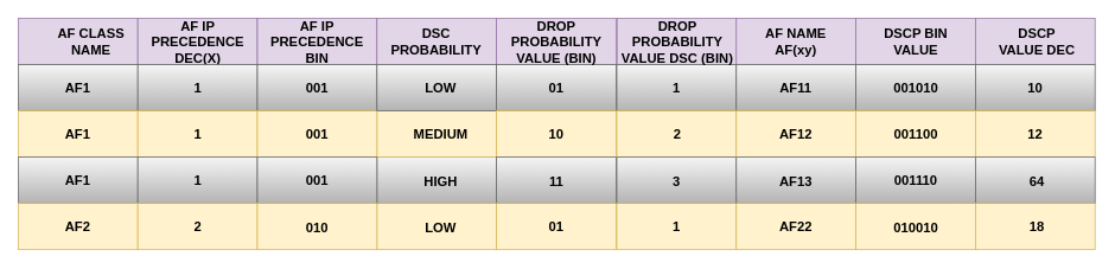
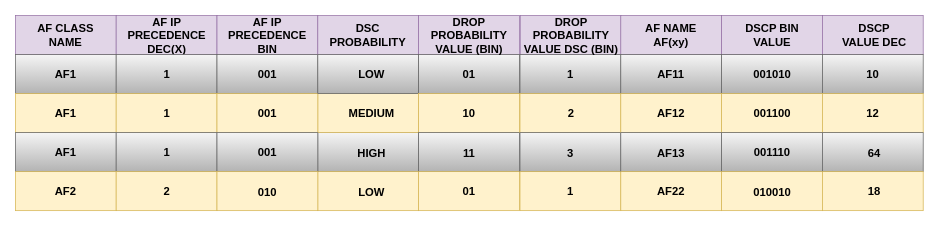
  <mxCell id="0" />
  <mxCell id="1" parent="0" />
  <mxCell id="2" value="" style="rounded=0;whiteSpace=wrap;html=1;fillColor=#f5f5f5;strokeColor=#666666;gradientColor=#b3b3b3;fontColor=#000000;" vertex="1" parent="1"><mxGeometry x="423.13" y="176" width="134.37" height="52" as="geometry" /></mxCell>
  <mxCell id="3" value="" style="rounded=0;whiteSpace=wrap;html=1;fillColor=#fff2cc;strokeColor=#d6b656;" vertex="1" parent="1"><mxGeometry x="423.13" y="124" width="134.37" height="52" as="geometry" /></mxCell>
  <mxCell id="4" value="" style="rounded=0;whiteSpace=wrap;html=1;fillColor=#fff2cc;strokeColor=#d6b656;" vertex="1" parent="1"><mxGeometry x="423.13" y="228" width="134.37" height="52" as="geometry" /></mxCell>
  <mxCell id="5" value="" style="rounded=0;whiteSpace=wrap;html=1;fillColor=#e1d5e7;strokeColor=#9673a6;" parent="1" vertex="1"><mxGeometry x="20.01" y="20" width="134.37" height="52" as="geometry" /></mxCell>
- <mxCell id="6" value="AF CLASS NAME" style="text;html=1;strokeColor=none;fillColor=none;align=center;verticalAlign=middle;whiteSpace=wrap;rounded=0;fontSize=15;fontStyle=1;fontColor=#000000;" parent="1" vertex="1"><mxGeometry x="57.2" y="31" width="90" height="30" as="geometry" /></mxCell>
+ <mxCell id="6" value="AF CLASS NAME" style="text;html=1;strokeColor=none;fillColor=none;align=center;verticalAlign=middle;whiteSpace=wrap;rounded=0;fontSize=15;fontStyle=1;fontColor=#000000;" parent="1" vertex="1"><mxGeometry x="42.2" y="31" width="90" height="30" as="geometry" /></mxCell>
  <mxCell id="7" value="" style="rounded=0;whiteSpace=wrap;html=1;fillColor=#e1d5e7;strokeColor=#9673a6;" parent="1" vertex="1"><mxGeometry x="154.38" y="20" width="134.37" height="52" as="geometry" /></mxCell>
  <mxCell id="8" value="AF IP PRECEDENCE DEC(X)" style="text;html=1;strokeColor=none;fillColor=none;align=center;verticalAlign=middle;whiteSpace=wrap;rounded=0;fontSize=15;fontStyle=1;fontColor=#000000;" parent="1" vertex="1"><mxGeometry x="176.56" y="31" width="90" height="30" as="geometry" /></mxCell>
  <mxCell id="9" value="" style="rounded=0;whiteSpace=wrap;html=1;fillColor=#e1d5e7;strokeColor=#9673a6;" parent="1" vertex="1"><mxGeometry x="288.75" y="20" width="134.37" height="52" as="geometry" /></mxCell>
  <mxCell id="10" value="" style="rounded=0;whiteSpace=wrap;html=1;fillColor=#f5f5f5;strokeColor=#666666;gradientColor=#b3b3b3;fontColor=#000000;" parent="1" vertex="1"><mxGeometry x="20.01" y="72" width="134.37" height="52" as="geometry" /></mxCell>
  <mxCell id="11" value="" style="rounded=0;whiteSpace=wrap;html=1;fillColor=#f5f5f5;strokeColor=#666666;gradientColor=#b3b3b3;fontColor=#000000;" parent="1" vertex="1"><mxGeometry x="154.38" y="72" width="134.37" height="52" as="geometry" /></mxCell>
  <mxCell id="12" value="" style="rounded=0;whiteSpace=wrap;html=1;fillColor=#f5f5f5;strokeColor=#666666;gradientColor=#b3b3b3;fontColor=#000000;" parent="1" vertex="1"><mxGeometry x="288.75" y="72" width="134.37" height="52" as="geometry" /></mxCell>
  <mxCell id="13" value="" style="rounded=0;whiteSpace=wrap;html=1;fillColor=#fff2cc;strokeColor=#d6b656;" parent="1" vertex="1"><mxGeometry x="20.01" y="124" width="134.37" height="52" as="geometry" /></mxCell>
  <mxCell id="14" value="" style="rounded=0;whiteSpace=wrap;html=1;fillColor=#fff2cc;strokeColor=#d6b656;" parent="1" vertex="1"><mxGeometry x="154.38" y="124" width="134.37" height="52" as="geometry" /></mxCell>
  <mxCell id="15" value="" style="rounded=0;whiteSpace=wrap;html=1;fillColor=#fff2cc;strokeColor=#d6b656;" parent="1" vertex="1"><mxGeometry x="288.75" y="124" width="134.37" height="52" as="geometry" /></mxCell>
  <mxCell id="16" value="" style="rounded=0;whiteSpace=wrap;html=1;fillColor=#f5f5f5;strokeColor=#666666;gradientColor=#b3b3b3;fontColor=#000000;" parent="1" vertex="1"><mxGeometry x="20.01" y="176" width="134.37" height="52" as="geometry" /></mxCell>
  <mxCell id="17" value="" style="rounded=0;whiteSpace=wrap;html=1;fillColor=#f5f5f5;strokeColor=#666666;gradientColor=#b3b3b3;fontColor=#000000;" parent="1" vertex="1"><mxGeometry x="154.38" y="176" width="134.37" height="52" as="geometry" /></mxCell>
  <mxCell id="18" value="" style="rounded=0;whiteSpace=wrap;html=1;fillColor=#f5f5f5;strokeColor=#666666;gradientColor=#b3b3b3;fontColor=#000000;" parent="1" vertex="1"><mxGeometry x="288.75" y="176" width="134.37" height="52" as="geometry" /></mxCell>
  <mxCell id="19" value="" style="rounded=0;whiteSpace=wrap;html=1;fillColor=#fff2cc;strokeColor=#d6b656;" parent="1" vertex="1"><mxGeometry x="20.01" y="228" width="134.37" height="52" as="geometry" /></mxCell>
  <mxCell id="20" value="" style="rounded=0;whiteSpace=wrap;html=1;fillColor=#fff2cc;strokeColor=#d6b656;" parent="1" vertex="1"><mxGeometry x="154.38" y="228" width="134.37" height="52" as="geometry" /></mxCell>
  <mxCell id="21" value="" style="rounded=0;whiteSpace=wrap;html=1;fillColor=#fff2cc;strokeColor=#d6b656;" parent="1" vertex="1"><mxGeometry x="288.75" y="228" width="134.37" height="52" as="geometry" /></mxCell>
  <mxCell id="22" value="1" style="text;html=1;strokeColor=none;fillColor=none;align=center;verticalAlign=middle;whiteSpace=wrap;rounded=0;fontSize=15;fontStyle=1;fontColor=#000000;" parent="1" vertex="1"><mxGeometry x="176.56" y="83" width="90" height="30" as="geometry" /></mxCell>
  <mxCell id="23" value="AF1" style="text;html=1;strokeColor=none;fillColor=none;align=center;verticalAlign=middle;whiteSpace=wrap;rounded=0;fontSize=15;fontStyle=1;fontColor=#000000;" parent="1" vertex="1"><mxGeometry x="42.2" y="135" width="90" height="30" as="geometry" /></mxCell>
  <mxCell id="24" value="AF2" style="text;html=1;strokeColor=none;fillColor=none;align=center;verticalAlign=middle;whiteSpace=wrap;rounded=0;fontSize=15;fontStyle=1;fontColor=#000000;" parent="1" vertex="1"><mxGeometry x="42.2" y="239" width="90" height="30" as="geometry" /></mxCell>
  <mxCell id="25" value="001" style="text;html=1;strokeColor=none;fillColor=none;align=center;verticalAlign=middle;whiteSpace=wrap;rounded=0;fontSize=15;fontStyle=1;fontColor=#000000;" parent="1" vertex="1"><mxGeometry x="310.93" y="135" width="90" height="30" as="geometry" /></mxCell>
  <mxCell id="26" value="001" style="text;html=1;strokeColor=none;fillColor=none;align=center;verticalAlign=middle;whiteSpace=wrap;rounded=0;fontSize=15;fontStyle=1;fontColor=#000000;" parent="1" vertex="1"><mxGeometry x="310.93" y="187" width="90" height="30" as="geometry" /></mxCell>
  <mxCell id="27" value="1" style="text;html=1;strokeColor=none;fillColor=none;align=center;verticalAlign=middle;whiteSpace=wrap;rounded=0;fontSize=15;fontStyle=1;fontColor=#000000;" parent="1" vertex="1"><mxGeometry x="176.57" y="135" width="90" height="30" as="geometry" /></mxCell>
  <mxCell id="28" value="2" style="text;html=1;strokeColor=none;fillColor=none;align=center;verticalAlign=middle;whiteSpace=wrap;rounded=0;fontSize=15;fontStyle=1;fontColor=#000000;" parent="1" vertex="1"><mxGeometry x="176.56" y="239" width="90" height="30" as="geometry" /></mxCell>
  <mxCell id="29" value="" style="rounded=0;whiteSpace=wrap;html=1;fillColor=#e1d5e7;strokeColor=#9673a6;" vertex="1" parent="1"><mxGeometry x="423.12" y="20" width="134.37" height="52" as="geometry" /></mxCell>
  <mxCell id="30" value="" style="rounded=0;whiteSpace=wrap;html=1;fillColor=#e1d5e7;strokeColor=#9673a6;" vertex="1" parent="1"><mxGeometry x="557.49" y="20" width="134.37" height="52" as="geometry" /></mxCell>
  <mxCell id="31" value="" style="rounded=0;whiteSpace=wrap;html=1;fillColor=#e1d5e7;strokeColor=#9673a6;" vertex="1" parent="1"><mxGeometry x="693" y="20" width="134.37" height="52" as="geometry" /></mxCell>
  <mxCell id="32" value="" style="rounded=0;whiteSpace=wrap;html=1;fillColor=#e1d5e7;strokeColor=#9673a6;" vertex="1" parent="1"><mxGeometry x="827" y="20" width="134.37" height="52" as="geometry" /></mxCell>
  <mxCell id="33" value="" style="rounded=0;whiteSpace=wrap;html=1;fillColor=#e1d5e7;strokeColor=#9673a6;" vertex="1" parent="1"><mxGeometry x="961.37" y="20" width="134.37" height="52" as="geometry" /></mxCell>
  <mxCell id="34" value="" style="rounded=0;whiteSpace=wrap;html=1;fillColor=#e1d5e7;strokeColor=#9673a6;" vertex="1" parent="1"><mxGeometry x="1095.74" y="20" width="134.37" height="52" as="geometry" /></mxCell>
  <mxCell id="35" value="" style="rounded=0;whiteSpace=wrap;html=1;fillColor=#f5f5f5;strokeColor=#666666;gradientColor=#b3b3b3;fontColor=#000000;" vertex="1" parent="1"><mxGeometry x="423.13" y="72" width="134.37" height="52" as="geometry" /></mxCell>
  <mxCell id="36" value="" style="rounded=0;whiteSpace=wrap;html=1;fillColor=#f5f5f5;strokeColor=#666666;gradientColor=#b3b3b3;fontColor=#000000;" vertex="1" parent="1"><mxGeometry x="557.49" y="72" width="134.37" height="52" as="geometry" /></mxCell>
  <mxCell id="37" value="" style="rounded=0;whiteSpace=wrap;html=1;fillColor=#fff2cc;strokeColor=#d6b656;" vertex="1" parent="1"><mxGeometry x="557.49" y="124" width="134.37" height="52" as="geometry" /></mxCell>
  <mxCell id="38" value="" style="rounded=0;whiteSpace=wrap;html=1;fillColor=#f5f5f5;strokeColor=#666666;gradientColor=#b3b3b3;fontColor=#000000;" vertex="1" parent="1"><mxGeometry x="557.49" y="176" width="134.37" height="52" as="geometry" /></mxCell>
  <mxCell id="39" value="" style="rounded=0;whiteSpace=wrap;html=1;fillColor=#fff2cc;strokeColor=#d6b656;" vertex="1" parent="1"><mxGeometry x="557.49" y="228" width="134.37" height="52" as="geometry" /></mxCell>
  <mxCell id="40" value="" style="rounded=0;whiteSpace=wrap;html=1;fillColor=#f5f5f5;strokeColor=#666666;gradientColor=#b3b3b3;fontColor=#000000;" vertex="1" parent="1"><mxGeometry x="692.64" y="72" width="134.37" height="52" as="geometry" /></mxCell>
  <mxCell id="41" value="" style="rounded=0;whiteSpace=wrap;html=1;fillColor=#fff2cc;strokeColor=#d6b656;" vertex="1" parent="1"><mxGeometry x="692.64" y="124" width="134.37" height="52" as="geometry" /></mxCell>
  <mxCell id="42" value="" style="rounded=0;whiteSpace=wrap;html=1;fillColor=#f5f5f5;strokeColor=#666666;gradientColor=#b3b3b3;fontColor=#000000;" vertex="1" parent="1"><mxGeometry x="692.64" y="176" width="134.37" height="52" as="geometry" /></mxCell>
  <mxCell id="43" value="" style="rounded=0;whiteSpace=wrap;html=1;fillColor=#fff2cc;strokeColor=#d6b656;" vertex="1" parent="1"><mxGeometry x="692.64" y="228" width="134.37" height="52" as="geometry" /></mxCell>
  <mxCell id="44" value="" style="rounded=0;whiteSpace=wrap;html=1;fillColor=#f5f5f5;strokeColor=#666666;gradientColor=#b3b3b3;fontColor=#000000;" vertex="1" parent="1"><mxGeometry x="827" y="72" width="134.37" height="52" as="geometry" /></mxCell>
  <mxCell id="45" value="" style="rounded=0;whiteSpace=wrap;html=1;fillColor=#fff2cc;strokeColor=#d6b656;" vertex="1" parent="1"><mxGeometry x="827" y="124" width="134.37" height="52" as="geometry" /></mxCell>
  <mxCell id="46" value="" style="rounded=0;whiteSpace=wrap;html=1;fillColor=#f5f5f5;strokeColor=#666666;gradientColor=#b3b3b3;fontColor=#000000;" vertex="1" parent="1"><mxGeometry x="827" y="176" width="134.37" height="52" as="geometry" /></mxCell>
  <mxCell id="47" value="" style="rounded=0;whiteSpace=wrap;html=1;fillColor=#fff2cc;strokeColor=#d6b656;" vertex="1" parent="1"><mxGeometry x="827" y="228" width="134.37" height="52" as="geometry" /></mxCell>
  <mxCell id="48" value="" style="rounded=0;whiteSpace=wrap;html=1;fillColor=#f5f5f5;strokeColor=#666666;gradientColor=#b3b3b3;fontColor=#000000;" vertex="1" parent="1"><mxGeometry x="961.37" y="72" width="134.37" height="52" as="geometry" /></mxCell>
  <mxCell id="49" value="" style="rounded=0;whiteSpace=wrap;html=1;fillColor=#fff2cc;strokeColor=#d6b656;" vertex="1" parent="1"><mxGeometry x="961.37" y="124" width="134.37" height="52" as="geometry" /></mxCell>
  <mxCell id="50" value="" style="rounded=0;whiteSpace=wrap;html=1;fillColor=#f5f5f5;strokeColor=#666666;gradientColor=#b3b3b3;fontColor=#000000;" vertex="1" parent="1"><mxGeometry x="961.37" y="176" width="134.37" height="52" as="geometry" /></mxCell>
  <mxCell id="51" value="" style="rounded=0;whiteSpace=wrap;html=1;fillColor=#fff2cc;strokeColor=#d6b656;" vertex="1" parent="1"><mxGeometry x="961.37" y="228" width="134.37" height="52" as="geometry" /></mxCell>
  <mxCell id="52" value="" style="rounded=0;whiteSpace=wrap;html=1;fillColor=#f5f5f5;strokeColor=#666666;gradientColor=#b3b3b3;fontColor=#000000;" vertex="1" parent="1"><mxGeometry x="1095.73" y="72" width="134.37" height="52" as="geometry" /></mxCell>
  <mxCell id="53" value="" style="rounded=0;whiteSpace=wrap;html=1;fillColor=#fff2cc;strokeColor=#d6b656;" vertex="1" parent="1"><mxGeometry x="1095.73" y="124" width="134.37" height="52" as="geometry" /></mxCell>
  <mxCell id="54" value="" style="rounded=0;whiteSpace=wrap;html=1;fillColor=#f5f5f5;strokeColor=#666666;gradientColor=#b3b3b3;fontColor=#000000;" vertex="1" parent="1"><mxGeometry x="1095.73" y="176" width="134.37" height="52" as="geometry" /></mxCell>
  <mxCell id="55" value="" style="rounded=0;whiteSpace=wrap;html=1;fillColor=#fff2cc;strokeColor=#d6b656;" vertex="1" parent="1"><mxGeometry x="1095.73" y="228" width="134.37" height="52" as="geometry" /></mxCell>
  <mxCell id="56" value="AF IP PRECEDENCE BIN" style="text;html=1;strokeColor=none;fillColor=none;align=center;verticalAlign=middle;whiteSpace=wrap;rounded=0;fontSize=15;fontStyle=1;fontColor=#000000;" vertex="1" parent="1"><mxGeometry x="310.94" y="31" width="90" height="30" as="geometry" /></mxCell>
  <mxCell id="57" value="DSC PROBABILITY" style="text;html=1;strokeColor=none;fillColor=none;align=center;verticalAlign=middle;whiteSpace=wrap;rounded=0;fontSize=15;fontStyle=1;fontColor=#000000;" vertex="1" parent="1"><mxGeometry x="445.3" y="31" width="90" height="30" as="geometry" /></mxCell>
  <mxCell id="58" value="DROP PROBABILITY VALUE (BIN)" style="text;html=1;strokeColor=none;fillColor=none;align=center;verticalAlign=middle;whiteSpace=wrap;rounded=0;fontSize=15;fontStyle=1;fontColor=#000000;" vertex="1" parent="1"><mxGeometry x="579.68" y="31" width="90" height="30" as="geometry" /></mxCell>
  <mxCell id="59" value="DROP PROBABILITY VALUE DSC (BIN)" style="text;html=1;strokeColor=none;fillColor=none;align=center;verticalAlign=middle;whiteSpace=wrap;rounded=0;fontSize=15;fontStyle=1;fontColor=#000000;" vertex="1" parent="1"><mxGeometry x="696.18" y="31" width="130" height="30" as="geometry" /></mxCell>
  <mxCell id="60" value="AF NAME AF(xy)" style="text;html=1;strokeColor=none;fillColor=none;align=center;verticalAlign=middle;whiteSpace=wrap;rounded=0;fontSize=15;fontStyle=1;fontColor=#000000;" vertex="1" parent="1"><mxGeometry x="849.18" y="31" width="90" height="30" as="geometry" /></mxCell>
  <mxCell id="61" value="DSCP BIN VALUE" style="text;html=1;strokeColor=none;fillColor=none;align=center;verticalAlign=middle;whiteSpace=wrap;rounded=0;fontSize=15;fontStyle=1;fontColor=#000000;" vertex="1" parent="1"><mxGeometry x="983.55" y="31" width="90" height="30" as="geometry" /></mxCell>
  <mxCell id="62" value="DSCP VALUE DEC" style="text;html=1;strokeColor=none;fillColor=none;align=center;verticalAlign=middle;whiteSpace=wrap;rounded=0;fontSize=15;fontStyle=1;fontColor=#000000;" vertex="1" parent="1"><mxGeometry x="1120" y="31" width="90" height="30" as="geometry" /></mxCell>
  <mxCell id="63" value="AF1" style="text;html=1;strokeColor=none;fillColor=none;align=center;verticalAlign=middle;whiteSpace=wrap;rounded=0;fontSize=15;fontStyle=1;fontColor=#000000;" vertex="1" parent="1"><mxGeometry x="42.18" y="83" width="90" height="30" as="geometry" /></mxCell>
  <mxCell id="64" value="AF1" style="text;html=1;strokeColor=none;fillColor=none;align=center;verticalAlign=middle;whiteSpace=wrap;rounded=0;fontSize=15;fontStyle=1;fontColor=#000000;" vertex="1" parent="1"><mxGeometry x="42.2" y="187" width="90" height="30" as="geometry" /></mxCell>
  <mxCell id="65" value="001" style="text;html=1;strokeColor=none;fillColor=none;align=center;verticalAlign=middle;whiteSpace=wrap;rounded=0;fontSize=15;fontStyle=1;fontColor=#000000;" vertex="1" parent="1"><mxGeometry x="310.94" y="83" width="90" height="30" as="geometry" /></mxCell>
  <mxCell id="66" value="010" style="text;html=1;strokeColor=none;fillColor=none;align=center;verticalAlign=middle;whiteSpace=wrap;rounded=0;fontSize=15;fontStyle=1;fontColor=#000000;" vertex="1" parent="1"><mxGeometry x="310.94" y="240" width="90" height="30" as="geometry" /></mxCell>
  <mxCell id="67" value="1" style="text;html=1;strokeColor=none;fillColor=none;align=center;verticalAlign=middle;whiteSpace=wrap;rounded=0;fontSize=15;fontStyle=1;fontColor=#000000;" vertex="1" parent="1"><mxGeometry x="176.57" y="187" width="90" height="30" as="geometry" /></mxCell>
  <mxCell id="68" value="LOW" style="text;html=1;strokeColor=none;fillColor=none;align=center;verticalAlign=middle;whiteSpace=wrap;rounded=0;fontSize=15;fontStyle=1;fontColor=#000000;" vertex="1" parent="1"><mxGeometry x="450" y="83" width="90" height="30" as="geometry" /></mxCell>
  <mxCell id="69" value="MEDIUM" style="text;html=1;strokeColor=none;fillColor=none;align=center;verticalAlign=middle;whiteSpace=wrap;rounded=0;fontSize=15;fontStyle=1;fontColor=#000000;" vertex="1" parent="1"><mxGeometry x="450" y="135" width="90" height="30" as="geometry" /></mxCell>
  <mxCell id="70" value="HIGH" style="text;html=1;strokeColor=none;fillColor=none;align=center;verticalAlign=middle;whiteSpace=wrap;rounded=0;fontSize=15;fontStyle=1;fontColor=#000000;" vertex="1" parent="1"><mxGeometry x="450" y="188" width="90" height="30" as="geometry" /></mxCell>
  <mxCell id="71" value="LOW" style="text;html=1;strokeColor=none;fillColor=none;align=center;verticalAlign=middle;whiteSpace=wrap;rounded=0;fontSize=15;fontStyle=1;fontColor=#000000;" vertex="1" parent="1"><mxGeometry x="450" y="240" width="90" height="30" as="geometry" /></mxCell>
  <mxCell id="72" value="01" style="text;html=1;strokeColor=none;fillColor=none;align=center;verticalAlign=middle;whiteSpace=wrap;rounded=0;fontSize=15;fontStyle=1;fontColor=#000000;" vertex="1" parent="1"><mxGeometry x="579.67" y="83" width="90" height="30" as="geometry" /></mxCell>
  <mxCell id="73" value="10" style="text;html=1;strokeColor=none;fillColor=none;align=center;verticalAlign=middle;whiteSpace=wrap;rounded=0;fontSize=15;fontStyle=1;fontColor=#000000;" vertex="1" parent="1"><mxGeometry x="579.68" y="135" width="90" height="30" as="geometry" /></mxCell>
  <mxCell id="74" value="11" style="text;html=1;strokeColor=none;fillColor=none;align=center;verticalAlign=middle;whiteSpace=wrap;rounded=0;fontSize=15;fontStyle=1;fontColor=#000000;" vertex="1" parent="1"><mxGeometry x="579.68" y="188" width="90" height="30" as="geometry" /></mxCell>
  <mxCell id="75" value="01" style="text;html=1;strokeColor=none;fillColor=none;align=center;verticalAlign=middle;whiteSpace=wrap;rounded=0;fontSize=15;fontStyle=1;fontColor=#000000;" vertex="1" parent="1"><mxGeometry x="579.68" y="239" width="90" height="30" as="geometry" /></mxCell>
  <mxCell id="76" value="1" style="text;html=1;strokeColor=none;fillColor=none;align=center;verticalAlign=middle;whiteSpace=wrap;rounded=0;fontSize=15;fontStyle=1;fontColor=#000000;" vertex="1" parent="1"><mxGeometry x="714.82" y="83" width="90" height="30" as="geometry" /></mxCell>
  <mxCell id="77" value="2" style="text;html=1;strokeColor=none;fillColor=none;align=center;verticalAlign=middle;whiteSpace=wrap;rounded=0;fontSize=15;fontStyle=1;fontColor=#000000;" vertex="1" parent="1"><mxGeometry x="716.18" y="135" width="90" height="30" as="geometry" /></mxCell>
  <mxCell id="78" value="3" style="text;html=1;strokeColor=none;fillColor=none;align=center;verticalAlign=middle;whiteSpace=wrap;rounded=0;fontSize=15;fontStyle=1;fontColor=#000000;" vertex="1" parent="1"><mxGeometry x="714.82" y="188" width="90" height="30" as="geometry" /></mxCell>
  <mxCell id="79" value="1" style="text;html=1;strokeColor=none;fillColor=none;align=center;verticalAlign=middle;whiteSpace=wrap;rounded=0;fontSize=15;fontStyle=1;fontColor=#000000;" vertex="1" parent="1"><mxGeometry x="714.82" y="239" width="90" height="30" as="geometry" /></mxCell>
  <mxCell id="80" value="AF11" style="text;html=1;strokeColor=none;fillColor=none;align=center;verticalAlign=middle;whiteSpace=wrap;rounded=0;fontSize=15;fontStyle=1;fontColor=#000000;" vertex="1" parent="1"><mxGeometry x="849.18" y="83" width="90" height="30" as="geometry" /></mxCell>
  <mxCell id="81" value="AF12" style="text;html=1;strokeColor=none;fillColor=none;align=center;verticalAlign=middle;whiteSpace=wrap;rounded=0;fontSize=15;fontStyle=1;fontColor=#000000;" vertex="1" parent="1"><mxGeometry x="849.18" y="135" width="90" height="30" as="geometry" /></mxCell>
  <mxCell id="82" value="AF13" style="text;html=1;strokeColor=none;fillColor=none;align=center;verticalAlign=middle;whiteSpace=wrap;rounded=0;fontSize=15;fontStyle=1;fontColor=#000000;" vertex="1" parent="1"><mxGeometry x="849.18" y="188" width="90" height="30" as="geometry" /></mxCell>
  <mxCell id="83" value="AF22" style="text;html=1;strokeColor=none;fillColor=none;align=center;verticalAlign=middle;whiteSpace=wrap;rounded=0;fontSize=15;fontStyle=1;fontColor=#000000;" vertex="1" parent="1"><mxGeometry x="849.18" y="239" width="90" height="30" as="geometry" /></mxCell>
  <mxCell id="84" value="001010" style="text;html=1;strokeColor=none;fillColor=none;align=center;verticalAlign=middle;whiteSpace=wrap;rounded=0;fontSize=15;fontStyle=1;fontColor=#000000;" vertex="1" parent="1"><mxGeometry x="983.55" y="83" width="90" height="30" as="geometry" /></mxCell>
  <mxCell id="85" value="001100" style="text;html=1;strokeColor=none;fillColor=none;align=center;verticalAlign=middle;whiteSpace=wrap;rounded=0;fontSize=15;fontStyle=1;fontColor=#000000;" vertex="1" parent="1"><mxGeometry x="983.55" y="135" width="90" height="30" as="geometry" /></mxCell>
  <mxCell id="86" value="001110" style="text;html=1;strokeColor=none;fillColor=none;align=center;verticalAlign=middle;whiteSpace=wrap;rounded=0;fontSize=15;fontStyle=1;fontColor=#000000;" vertex="1" parent="1"><mxGeometry x="983.55" y="187" width="90" height="30" as="geometry" /></mxCell>
  <mxCell id="87" value="010010" style="text;html=1;strokeColor=none;fillColor=none;align=center;verticalAlign=middle;whiteSpace=wrap;rounded=0;fontSize=15;fontStyle=1;fontColor=#000000;" vertex="1" parent="1"><mxGeometry x="983.55" y="240" width="90" height="30" as="geometry" /></mxCell>
  <mxCell id="88" value="10" style="text;html=1;strokeColor=none;fillColor=none;align=center;verticalAlign=middle;whiteSpace=wrap;rounded=0;fontSize=15;fontStyle=1;fontColor=#000000;" vertex="1" parent="1"><mxGeometry x="1117.92" y="83" width="90" height="30" as="geometry" /></mxCell>
  <mxCell id="89" value="12" style="text;html=1;strokeColor=none;fillColor=none;align=center;verticalAlign=middle;whiteSpace=wrap;rounded=0;fontSize=15;fontStyle=1;fontColor=#000000;" vertex="1" parent="1"><mxGeometry x="1117.92" y="135" width="90" height="30" as="geometry" /></mxCell>
  <mxCell id="90" value="64" style="text;html=1;strokeColor=none;fillColor=none;align=center;verticalAlign=middle;whiteSpace=wrap;rounded=0;fontSize=15;fontStyle=1;fontColor=#000000;" vertex="1" parent="1"><mxGeometry x="1120" y="188" width="90" height="30" as="geometry" /></mxCell>
  <mxCell id="91" value="18" style="text;html=1;strokeColor=none;fillColor=none;align=center;verticalAlign=middle;whiteSpace=wrap;rounded=0;fontSize=15;fontStyle=1;fontColor=#000000;" vertex="1" parent="1"><mxGeometry x="1120" y="239" width="90" height="30" as="geometry" /></mxCell>
